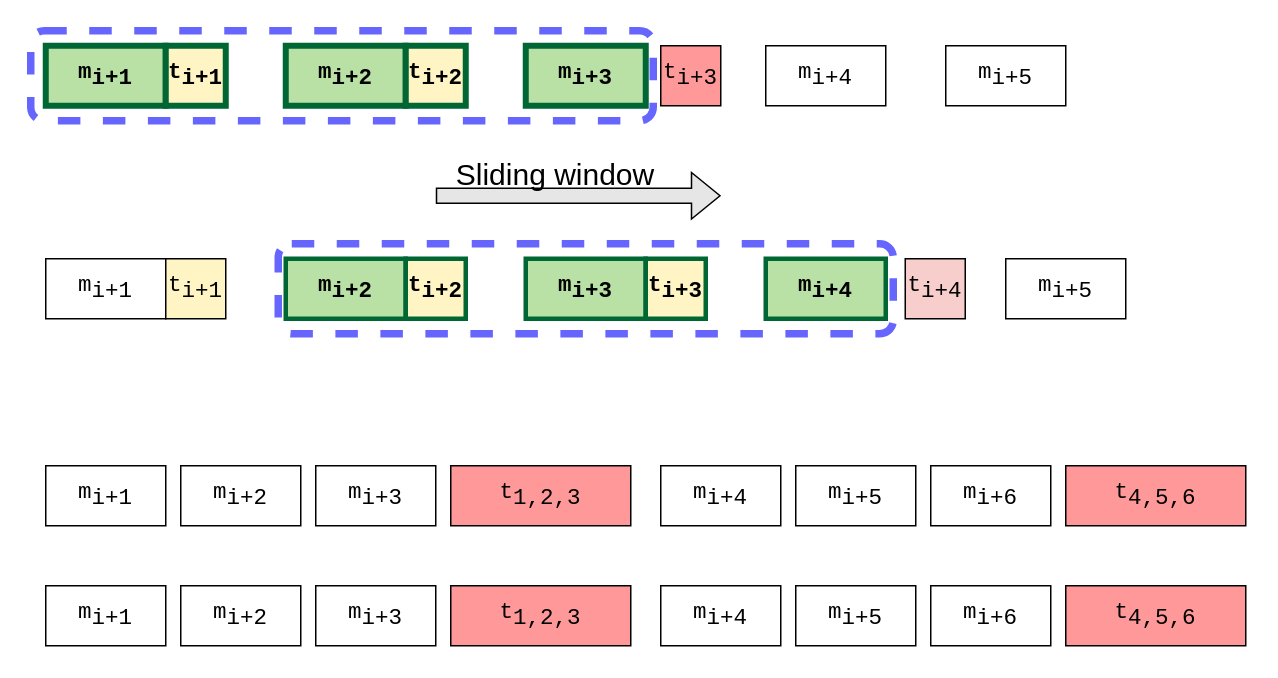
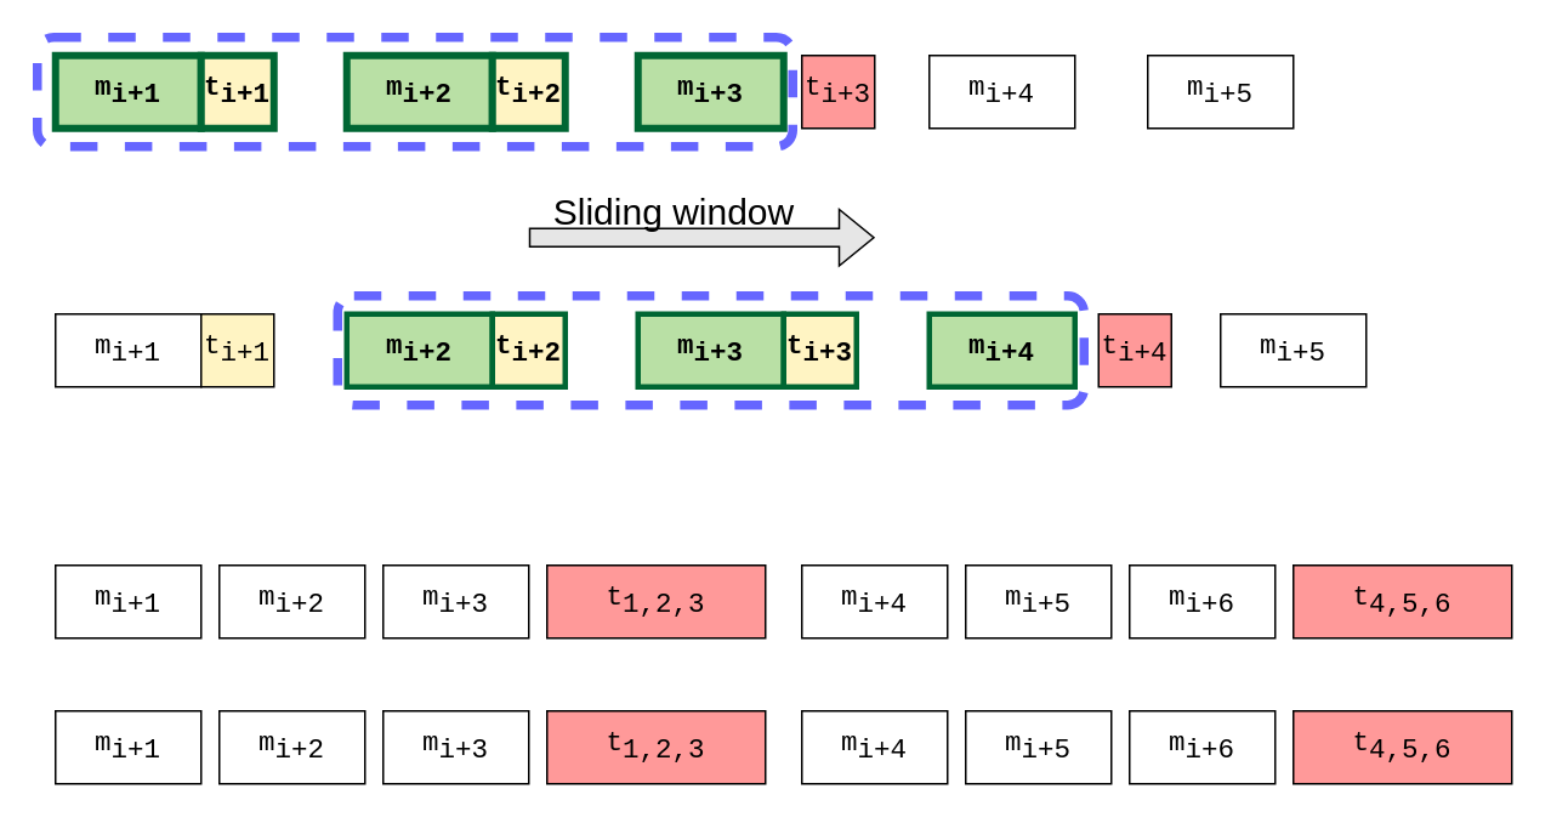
  <mxCell id="0" />
  <mxCell id="1" parent="0" />
  <mxCell id="2" value="m&lt;sub style=&quot;font-size: 15px;&quot;&gt;i+2&lt;/sub&gt;" style="rounded=0;whiteSpace=wrap;html=1;fontFamily=Courier New;fontSize=15;strokeWidth=4;strokeColor=#006633;fontStyle=1;fillColor=#B9E0A5;" vertex="1" parent="1"><mxGeometry x="190" y="30" width="80" height="40" as="geometry" /></mxCell>
  <mxCell id="3" value="t&lt;sub style=&quot;font-size: 15px;&quot;&gt;i+2&lt;/sub&gt;" style="rounded=0;whiteSpace=wrap;html=1;fontFamily=Courier New;fontSize=15;fillColor=#FFF4C3;strokeWidth=4;strokeColor=#006633;fontStyle=1" vertex="1" parent="1"><mxGeometry x="270" y="30" width="40" height="40" as="geometry" /></mxCell>
  <mxCell id="4" value="m&lt;sub style=&quot;font-size: 15px;&quot;&gt;i+3&lt;/sub&gt;" style="rounded=0;whiteSpace=wrap;html=1;fontFamily=Courier New;fontSize=15;strokeWidth=4;strokeColor=#006633;fontStyle=1;fillColor=#B9E0A5;" vertex="1" parent="1"><mxGeometry x="350" y="30" width="80" height="40" as="geometry" /></mxCell>
  <mxCell id="5" value="t&lt;sub style=&quot;font-size: 15px;&quot;&gt;i+3&lt;/sub&gt;" style="rounded=0;whiteSpace=wrap;html=1;fontFamily=Courier New;fontSize=15;fillColor=#FF9999;" vertex="1" parent="1"><mxGeometry x="440" y="30" width="40" height="40" as="geometry" /></mxCell>
  <mxCell id="6" value="m&lt;sub style=&quot;font-size: 15px;&quot;&gt;i+4&lt;/sub&gt;" style="rounded=0;whiteSpace=wrap;html=1;fontFamily=Courier New;fontSize=15;" vertex="1" parent="1"><mxGeometry x="510" y="30" width="80" height="40" as="geometry" /></mxCell>
  <mxCell id="7" value="m&lt;sub style=&quot;font-size: 15px;&quot;&gt;i+5&lt;/sub&gt;" style="rounded=0;whiteSpace=wrap;html=1;fontFamily=Courier New;fontSize=15;" vertex="1" parent="1"><mxGeometry x="630" y="30" width="80" height="40" as="geometry" /></mxCell>
  <mxCell id="8" value="m&lt;sub style=&quot;font-size: 15px;&quot;&gt;i+1&lt;/sub&gt;" style="rounded=0;whiteSpace=wrap;html=1;fontFamily=Courier New;fontSize=15;strokeWidth=4;strokeColor=#006633;fontStyle=1;fillColor=#B9E0A5;" vertex="1" parent="1"><mxGeometry x="30" y="30" width="80" height="40" as="geometry" /></mxCell>
  <mxCell id="9" value="&lt;span style=&quot;color: rgb(0, 0, 0); font-size: 15px; font-style: normal; font-variant-ligatures: normal; font-variant-caps: normal; letter-spacing: normal; orphans: 2; text-align: center; text-indent: 0px; text-transform: none; widows: 2; word-spacing: 0px; -webkit-text-stroke-width: 0px; white-space: normal; text-decoration-thickness: initial; text-decoration-style: initial; text-decoration-color: initial; float: none; display: inline !important;&quot;&gt;t&lt;/span&gt;&lt;sub style=&quot;forced-color-adjust: none; color: rgb(0, 0, 0); font-style: normal; font-variant-ligatures: normal; font-variant-caps: normal; letter-spacing: normal; orphans: 2; text-align: center; text-indent: 0px; text-transform: none; widows: 2; word-spacing: 0px; -webkit-text-stroke-width: 0px; white-space: normal; text-decoration-thickness: initial; text-decoration-style: initial; text-decoration-color: initial; font-size: 15px;&quot;&gt;i+1&lt;/sub&gt;" style="rounded=0;whiteSpace=wrap;html=1;fontFamily=Courier New;fontSize=15;labelBackgroundColor=none;fillColor=#FFF4C3;strokeWidth=4;strokeColor=#006633;fontStyle=1" vertex="1" parent="1"><mxGeometry x="110" y="30" width="40" height="40" as="geometry" /></mxCell>
  <mxCell id="10" value="" style="rounded=1;whiteSpace=wrap;html=1;fillColor=none;strokeColor=#6666FF;strokeWidth=5;dashed=1;fontSize=15;" vertex="1" parent="1"><mxGeometry x="20" y="20" width="415" height="60" as="geometry" /></mxCell>
  <mxCell id="11" value="m&lt;sub style=&quot;font-size: 15px;&quot;&gt;i+2&lt;/sub&gt;" style="rounded=0;whiteSpace=wrap;html=1;fontFamily=Courier New;fontSize=15;fontStyle=1;strokeWidth=3;strokeColor=#006633;fillColor=#B9E0A5;" vertex="1" parent="1"><mxGeometry x="190" y="172" width="80" height="40" as="geometry" /></mxCell>
  <mxCell id="12" value="t&lt;sub style=&quot;font-size: 15px;&quot;&gt;i+2&lt;/sub&gt;" style="rounded=0;whiteSpace=wrap;html=1;fontFamily=Courier New;fontSize=15;fillColor=#FFF4C3;fontStyle=1;strokeWidth=3;strokeColor=#006633;" vertex="1" parent="1"><mxGeometry x="270" y="172" width="40" height="40" as="geometry" /></mxCell>
  <mxCell id="13" value="m&lt;sub style=&quot;font-size: 15px;&quot;&gt;i+3&lt;/sub&gt;" style="rounded=0;whiteSpace=wrap;html=1;fontFamily=Courier New;fontSize=15;fontStyle=1;strokeWidth=3;strokeColor=#006633;fillColor=#B9E0A5;" vertex="1" parent="1"><mxGeometry x="350" y="172" width="80" height="40" as="geometry" /></mxCell>
  <mxCell id="14" value="t&lt;sub style=&quot;font-size: 15px;&quot;&gt;i+3&lt;/sub&gt;" style="rounded=0;whiteSpace=wrap;html=1;fontFamily=Courier New;fontSize=15;fillColor=#FFF4C3;fontStyle=1;strokeWidth=3;strokeColor=#006633;" vertex="1" parent="1"><mxGeometry x="430" y="172" width="40" height="40" as="geometry" /></mxCell>
  <mxCell id="15" value="m&lt;sub style=&quot;font-size: 15px;&quot;&gt;i+4&lt;/sub&gt;" style="rounded=0;whiteSpace=wrap;html=1;fontFamily=Courier New;fontSize=15;fontStyle=1;strokeWidth=3;strokeColor=#006633;fillColor=#B9E0A5;" vertex="1" parent="1"><mxGeometry x="510" y="172" width="80" height="40" as="geometry" /></mxCell>
- <mxCell id="16" value="t&lt;sub style=&quot;font-size: 15px;&quot;&gt;i+4&lt;/sub&gt;" style="rounded=0;whiteSpace=wrap;html=1;fontFamily=Courier New;fontSize=15;fillColor=#f8cecc;" vertex="1" parent="1"><mxGeometry x="603" y="172" width="40" height="40" as="geometry" /></mxCell>
+ <mxCell id="16" value="t&lt;sub style=&quot;font-size: 15px;&quot;&gt;i+4&lt;/sub&gt;" style="rounded=0;whiteSpace=wrap;html=1;fontFamily=Courier New;fontSize=15;fillColor=#FF9999;" vertex="1" parent="1"><mxGeometry x="603" y="172" width="40" height="40" as="geometry" /></mxCell>
  <mxCell id="17" value="m&lt;sub style=&quot;font-size: 15px;&quot;&gt;i+5&lt;/sub&gt;" style="rounded=0;whiteSpace=wrap;html=1;fontFamily=Courier New;fontSize=15;" vertex="1" parent="1"><mxGeometry x="670" y="172" width="80" height="40" as="geometry" /></mxCell>
  <mxCell id="18" value="m&lt;sub style=&quot;font-size: 15px;&quot;&gt;i+1&lt;/sub&gt;" style="rounded=0;whiteSpace=wrap;html=1;fontFamily=Courier New;fontSize=15;" vertex="1" parent="1"><mxGeometry x="30" y="172" width="80" height="40" as="geometry" /></mxCell>
  <mxCell id="19" value="&lt;span style=&quot;color: rgb(0, 0, 0); font-size: 15px; font-style: normal; font-variant-ligatures: normal; font-variant-caps: normal; font-weight: 400; letter-spacing: normal; orphans: 2; text-align: center; text-indent: 0px; text-transform: none; widows: 2; word-spacing: 0px; -webkit-text-stroke-width: 0px; white-space: normal; text-decoration-thickness: initial; text-decoration-style: initial; text-decoration-color: initial; float: none; display: inline !important;&quot;&gt;t&lt;/span&gt;&lt;sub style=&quot;forced-color-adjust: none; color: rgb(0, 0, 0); font-style: normal; font-variant-ligatures: normal; font-variant-caps: normal; font-weight: 400; letter-spacing: normal; orphans: 2; text-align: center; text-indent: 0px; text-transform: none; widows: 2; word-spacing: 0px; -webkit-text-stroke-width: 0px; white-space: normal; text-decoration-thickness: initial; text-decoration-style: initial; text-decoration-color: initial; font-size: 15px;&quot;&gt;i+1&lt;/sub&gt;" style="rounded=0;whiteSpace=wrap;html=1;fontFamily=Courier New;fontSize=15;labelBackgroundColor=none;fillColor=#FFF4C3;" vertex="1" parent="1"><mxGeometry x="110" y="172" width="40" height="40" as="geometry" /></mxCell>
  <mxCell id="20" value="" style="rounded=1;whiteSpace=wrap;html=1;fillColor=none;strokeColor=#6666FF;strokeWidth=5;dashed=1;fontSize=15;" vertex="1" parent="1"><mxGeometry x="185" y="162" width="410" height="60" as="geometry" /></mxCell>
  <mxCell id="21" value="" style="shape=flexArrow;endArrow=classic;html=1;rounded=0;fillColor=#E6E6E6;" edge="1" parent="1"><mxGeometry width="50" height="50" relative="1" as="geometry"><mxPoint x="290" y="130" as="sourcePoint" /><mxPoint x="480" y="130" as="targetPoint" /></mxGeometry></mxCell>
  <mxCell id="22" value="Sliding window" style="text;html=1;align=center;verticalAlign=middle;whiteSpace=wrap;rounded=0;fontSize=20;" vertex="1" parent="1"><mxGeometry x="270" y="100" width="200" height="30" as="geometry" /></mxCell>
  <mxCell id="23" value="m&lt;sub style=&quot;font-size: 15px;&quot;&gt;i+2&lt;/sub&gt;" style="rounded=0;whiteSpace=wrap;html=1;fontFamily=Courier New;fontSize=15;strokeWidth=1;strokeColor=default;fontStyle=0;fillColor=none;" vertex="1" parent="1"><mxGeometry x="120" y="310" width="80" height="40" as="geometry" /></mxCell>
  <mxCell id="24" value="m&lt;sub style=&quot;font-size: 15px;&quot;&gt;i+3&lt;/sub&gt;" style="rounded=0;whiteSpace=wrap;html=1;fontFamily=Courier New;fontSize=15;strokeWidth=1;strokeColor=default;fontStyle=0;fillColor=none;" vertex="1" parent="1"><mxGeometry x="210" y="310" width="80" height="40" as="geometry" /></mxCell>
  <mxCell id="25" value="t&lt;sub style=&quot;font-size: 15px;&quot;&gt;1,2,3&lt;/sub&gt;" style="rounded=0;whiteSpace=wrap;html=1;fontFamily=Courier New;fontSize=15;fillColor=#FF9999;" vertex="1" parent="1"><mxGeometry x="300" y="310" width="120" height="40" as="geometry" /></mxCell>
  <mxCell id="26" value="m&lt;sub style=&quot;font-size: 15px;&quot;&gt;i+4&lt;/sub&gt;" style="rounded=0;whiteSpace=wrap;html=1;fontFamily=Courier New;fontSize=15;" vertex="1" parent="1"><mxGeometry x="440" y="310" width="80" height="40" as="geometry" /></mxCell>
  <mxCell id="27" value="m&lt;sub style=&quot;font-size: 15px;&quot;&gt;i+5&lt;/sub&gt;" style="rounded=0;whiteSpace=wrap;html=1;fontFamily=Courier New;fontSize=15;" vertex="1" parent="1"><mxGeometry x="530" y="310" width="80" height="40" as="geometry" /></mxCell>
  <mxCell id="28" value="m&lt;sub style=&quot;font-size: 15px;&quot;&gt;i+1&lt;/sub&gt;" style="rounded=0;whiteSpace=wrap;html=1;fontFamily=Courier New;fontSize=15;strokeWidth=1;strokeColor=default;fontStyle=0;fillColor=none;" vertex="1" parent="1"><mxGeometry x="30" y="310" width="80" height="40" as="geometry" /></mxCell>
  <mxCell id="29" value="t&lt;sub style=&quot;font-size: 15px;&quot;&gt;4,5,6&lt;/sub&gt;" style="rounded=0;whiteSpace=wrap;html=1;fontFamily=Courier New;fontSize=15;fillColor=#FF9999;" vertex="1" parent="1"><mxGeometry x="710" y="310" width="120" height="40" as="geometry" /></mxCell>
  <mxCell id="30" value="m&lt;sub style=&quot;font-size: 15px;&quot;&gt;i+6&lt;/sub&gt;" style="rounded=0;whiteSpace=wrap;html=1;fontFamily=Courier New;fontSize=15;" vertex="1" parent="1"><mxGeometry x="620" y="310" width="80" height="40" as="geometry" /></mxCell>
  <mxCell id="31" value="m&lt;sub style=&quot;font-size: 15px;&quot;&gt;i+2&lt;/sub&gt;" style="rounded=0;whiteSpace=wrap;html=1;fontFamily=Courier New;fontSize=15;strokeWidth=1;strokeColor=default;fontStyle=0;fillColor=none;" vertex="1" parent="1"><mxGeometry x="120" y="390" width="80" height="40" as="geometry" /></mxCell>
  <mxCell id="32" value="m&lt;sub style=&quot;font-size: 15px;&quot;&gt;i+3&lt;/sub&gt;" style="rounded=0;whiteSpace=wrap;html=1;fontFamily=Courier New;fontSize=15;strokeWidth=1;strokeColor=default;fontStyle=0;fillColor=none;" vertex="1" parent="1"><mxGeometry x="210" y="390" width="80" height="40" as="geometry" /></mxCell>
  <mxCell id="33" value="t&lt;sub style=&quot;font-size: 15px;&quot;&gt;1,2,3&lt;/sub&gt;" style="rounded=0;whiteSpace=wrap;html=1;fontFamily=Courier New;fontSize=15;fillColor=#FF9999;" vertex="1" parent="1"><mxGeometry x="300" y="390" width="120" height="40" as="geometry" /></mxCell>
  <mxCell id="34" value="m&lt;sub style=&quot;font-size: 15px;&quot;&gt;i+4&lt;/sub&gt;" style="rounded=0;whiteSpace=wrap;html=1;fontFamily=Courier New;fontSize=15;" vertex="1" parent="1"><mxGeometry x="440" y="390" width="80" height="40" as="geometry" /></mxCell>
  <mxCell id="35" value="m&lt;sub style=&quot;font-size: 15px;&quot;&gt;i+5&lt;/sub&gt;" style="rounded=0;whiteSpace=wrap;html=1;fontFamily=Courier New;fontSize=15;" vertex="1" parent="1"><mxGeometry x="530" y="390" width="80" height="40" as="geometry" /></mxCell>
  <mxCell id="36" value="m&lt;sub style=&quot;font-size: 15px;&quot;&gt;i+1&lt;/sub&gt;" style="rounded=0;whiteSpace=wrap;html=1;fontFamily=Courier New;fontSize=15;strokeWidth=1;strokeColor=default;fontStyle=0;fillColor=none;" vertex="1" parent="1"><mxGeometry x="30" y="390" width="80" height="40" as="geometry" /></mxCell>
  <mxCell id="37" value="t&lt;sub style=&quot;font-size: 15px;&quot;&gt;4,5,6&lt;/sub&gt;" style="rounded=0;whiteSpace=wrap;html=1;fontFamily=Courier New;fontSize=15;fillColor=#FF9999;" vertex="1" parent="1"><mxGeometry x="710" y="390" width="120" height="40" as="geometry" /></mxCell>
  <mxCell id="38" value="m&lt;sub style=&quot;font-size: 15px;&quot;&gt;i+6&lt;/sub&gt;" style="rounded=0;whiteSpace=wrap;html=1;fontFamily=Courier New;fontSize=15;" vertex="1" parent="1"><mxGeometry x="620" y="390" width="80" height="40" as="geometry" /></mxCell>
